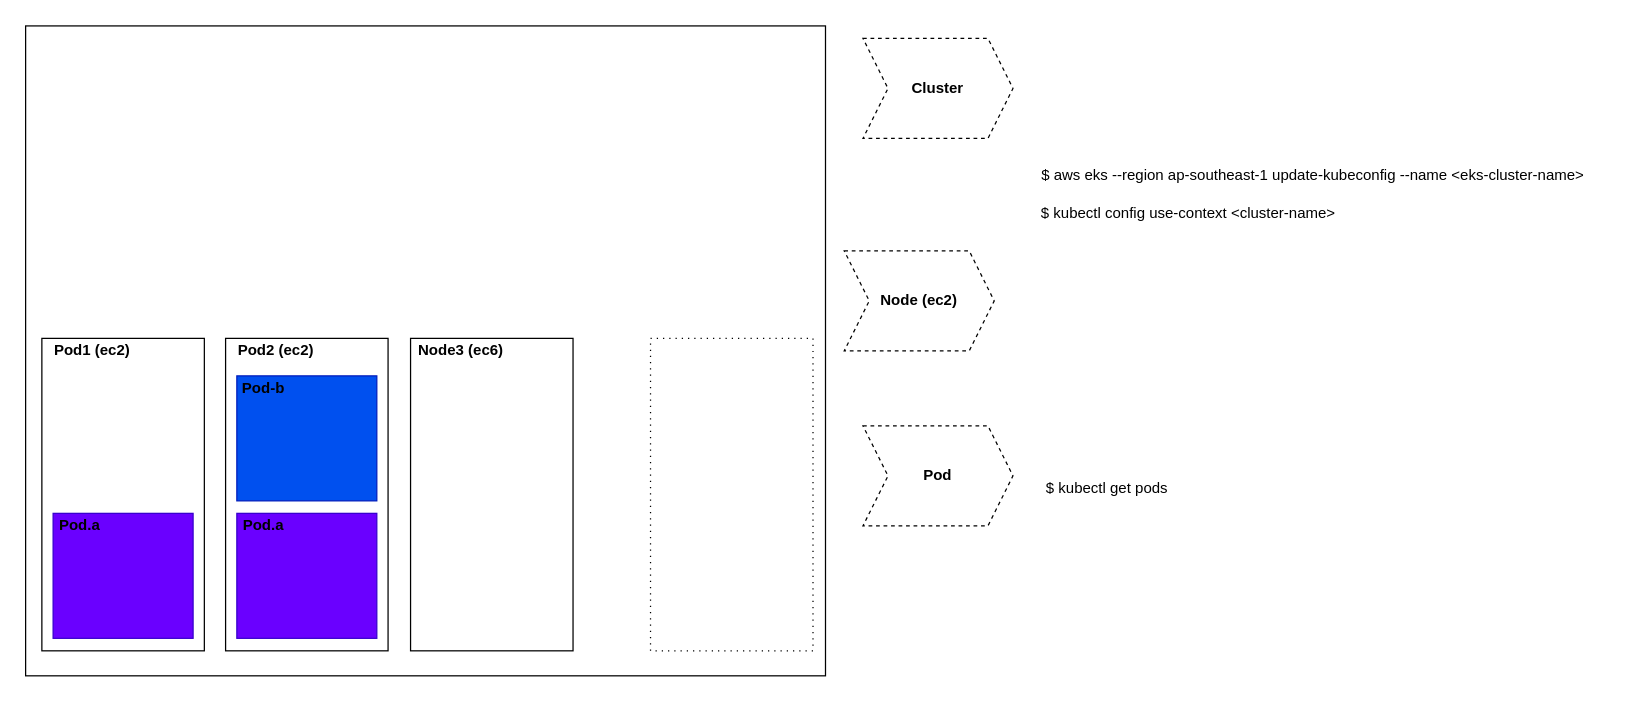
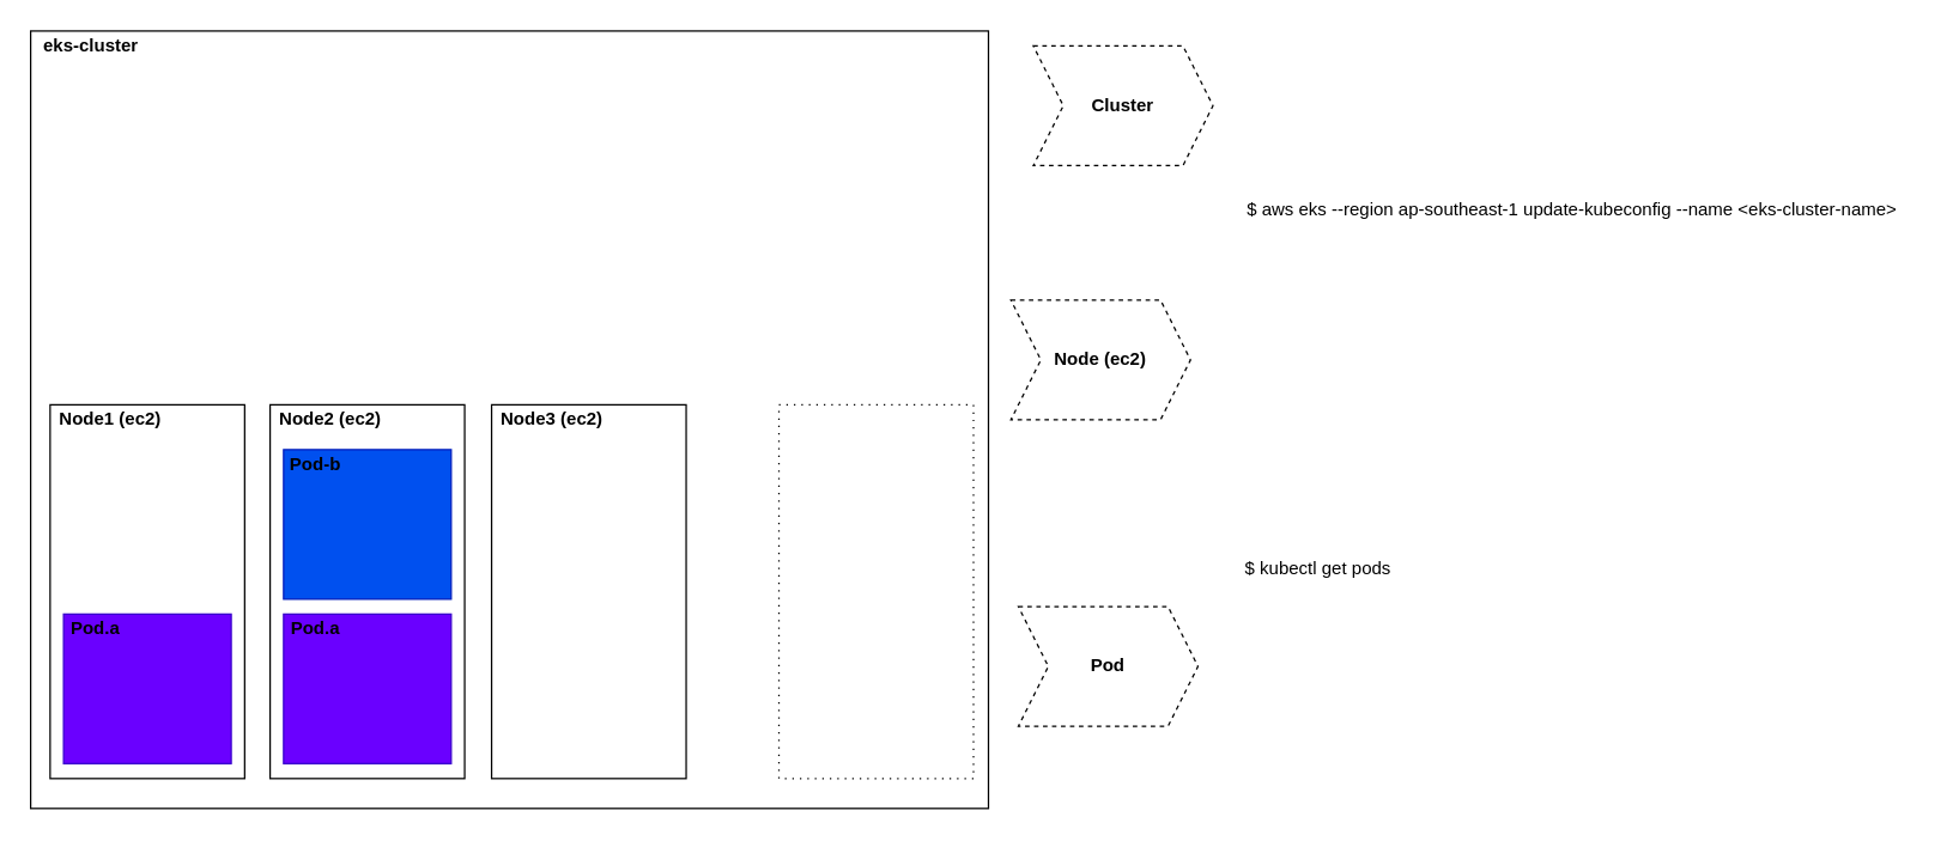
  <mxCell id="0" />
  <mxCell id="1" parent="0" />
  <mxCell id="2" value="" style="rounded=0;whiteSpace=wrap;html=1;" vertex="1" parent="1"><mxGeometry x="20" y="20" width="640" height="520" as="geometry" /></mxCell>
+ <mxCell id="3" value="eks-cluster" style="text;html=1;align=center;verticalAlign=middle;resizable=0;points=[];autosize=1;fontStyle=1" vertex="1" parent="1"><mxGeometry x="20" y="20" width="80" height="20" as="geometry" /></mxCell>
  <mxCell id="4" value="" style="rounded=0;whiteSpace=wrap;html=1;dashed=1;dashPattern=1 4;" vertex="1" parent="1"><mxGeometry x="520" y="270" width="130" height="250" as="geometry" /></mxCell>
  <mxCell id="5" value="" style="rounded=0;whiteSpace=wrap;html=1;" vertex="1" parent="1"><mxGeometry x="328" y="270" width="130" height="250" as="geometry" /></mxCell>
  <mxCell id="6" value="Cluster" style="shape=step;perimeter=stepPerimeter;whiteSpace=wrap;html=1;fixedSize=1;dashed=1;fontStyle=1" vertex="1" parent="1"><mxGeometry x="690" y="30" width="120" height="80" as="geometry" /></mxCell>
- <mxCell id="7" value="$ kubectl config use-context &amp;lt;cluster-name&amp;gt;" style="text;html=1;align=center;verticalAlign=middle;resizable=0;points=[];autosize=1;" vertex="1" parent="1"><mxGeometry x="825" y="160" width="250" height="20" as="geometry" /></mxCell>
  <mxCell id="8" value="Node (ec2)" style="shape=step;perimeter=stepPerimeter;whiteSpace=wrap;html=1;fixedSize=1;dashed=1;fontStyle=1" vertex="1" parent="1"><mxGeometry x="675" y="200" width="120" height="80" as="geometry" /></mxCell>
  <mxCell id="9" value="$ aws eks --region ap-southeast-1 update-kubeconfig --name &amp;lt;eks-cluster-name&amp;gt;&amp;nbsp;&amp;nbsp;" style="text;html=1;align=center;verticalAlign=middle;resizable=0;points=[];autosize=1;" vertex="1" parent="1"><mxGeometry x="823" y="130" width="460" height="20" as="geometry" /></mxCell>
  <mxCell id="10" value="" style="rounded=0;whiteSpace=wrap;html=1;" vertex="1" parent="1"><mxGeometry x="180" y="270" width="130" height="250" as="geometry" /></mxCell>
  <mxCell id="11" value="" style="rounded=0;whiteSpace=wrap;html=1;" vertex="1" parent="1"><mxGeometry x="33" y="270" width="130" height="250" as="geometry" /></mxCell>
- <mxCell id="12" value="&lt;b&gt;Pod2 (ec2)&lt;/b&gt;" style="text;html=1;align=center;verticalAlign=middle;resizable=0;points=[];autosize=1;" vertex="1" parent="1"><mxGeometry x="180" y="270" width="80" height="20" as="geometry" /></mxCell>
- <mxCell id="13" value="&lt;b&gt;Pod1 (ec2)&lt;/b&gt;" style="text;html=1;align=center;verticalAlign=middle;resizable=0;points=[];autosize=1;" vertex="1" parent="1"><mxGeometry x="33" y="270" width="80" height="20" as="geometry" /></mxCell>
- <mxCell id="14" value="&lt;b&gt;Node3 (ec6)&lt;/b&gt;" style="text;html=1;align=center;verticalAlign=middle;resizable=0;points=[];autosize=1;" vertex="1" parent="1"><mxGeometry x="328" y="270" width="80" height="20" as="geometry" /></mxCell>
- <mxCell id="15" value="Pod" style="shape=step;perimeter=stepPerimeter;whiteSpace=wrap;html=1;fixedSize=1;dashed=1;fontStyle=1" vertex="1" parent="1"><mxGeometry x="690" y="340" width="120" height="80" as="geometry" /></mxCell>
- <mxCell id="16" value="$ kubectl get pods" style="text;html=1;align=center;verticalAlign=middle;resizable=0;points=[];autosize=1;" vertex="1" parent="1"><mxGeometry x="830" y="380" width="110" height="20" as="geometry" /></mxCell>
+ <mxCell id="12" value="&lt;b&gt;Node2 (ec2)&lt;/b&gt;" style="text;html=1;align=center;verticalAlign=middle;resizable=0;points=[];autosize=1;" vertex="1" parent="1"><mxGeometry x="180" y="270" width="80" height="20" as="geometry" /></mxCell>
+ <mxCell id="13" value="&lt;b&gt;Node1 (ec2)&lt;/b&gt;" style="text;html=1;align=center;verticalAlign=middle;resizable=0;points=[];autosize=1;" vertex="1" parent="1"><mxGeometry x="33" y="270" width="80" height="20" as="geometry" /></mxCell>
+ <mxCell id="14" value="&lt;b&gt;Node3 (ec2)&lt;/b&gt;" style="text;html=1;align=center;verticalAlign=middle;resizable=0;points=[];autosize=1;" vertex="1" parent="1"><mxGeometry x="328" y="270" width="80" height="20" as="geometry" /></mxCell>
+ <mxCell id="15" value="Pod" style="shape=step;perimeter=stepPerimeter;whiteSpace=wrap;html=1;fixedSize=1;dashed=1;fontStyle=1" vertex="1" parent="1"><mxGeometry x="680" y="405" width="120" height="80" as="geometry" /></mxCell>
+ <mxCell id="16" value="$ kubectl get pods" style="text;html=1;align=center;verticalAlign=middle;resizable=0;points=[];autosize=1;" vertex="1" parent="1"><mxGeometry x="825" y="370" width="110" height="20" as="geometry" /></mxCell>
  <mxCell id="17" value="" style="rounded=0;whiteSpace=wrap;html=1;fillColor=#6a00ff;strokeColor=#3700CC;fontColor=#ffffff;" vertex="1" parent="1"><mxGeometry x="42" y="410" width="112" height="100" as="geometry" /></mxCell>
  <mxCell id="18" value="Pod.a" style="text;html=1;align=center;verticalAlign=middle;resizable=0;points=[];autosize=1;fontStyle=1" vertex="1" parent="1"><mxGeometry x="38" y="410" width="50" height="20" as="geometry" /></mxCell>
  <mxCell id="19" value="" style="rounded=0;whiteSpace=wrap;html=1;fillColor=#6a00ff;strokeColor=#3700CC;fontColor=#ffffff;" vertex="1" parent="1"><mxGeometry x="189" y="410" width="112" height="100" as="geometry" /></mxCell>
  <mxCell id="20" value="Pod.a" style="text;html=1;align=center;verticalAlign=middle;resizable=0;points=[];autosize=1;fontStyle=1" vertex="1" parent="1"><mxGeometry x="185" y="410" width="50" height="20" as="geometry" /></mxCell>
  <mxCell id="21" value="" style="rounded=0;whiteSpace=wrap;html=1;fillColor=#0050ef;strokeColor=#001DBC;fontColor=#ffffff;" vertex="1" parent="1"><mxGeometry x="189" y="300" width="112" height="100" as="geometry" /></mxCell>
  <mxCell id="22" value="Pod-b" style="text;html=1;align=center;verticalAlign=middle;resizable=0;points=[];autosize=1;fontStyle=1" vertex="1" parent="1"><mxGeometry x="185" y="300" width="50" height="20" as="geometry" /></mxCell>
